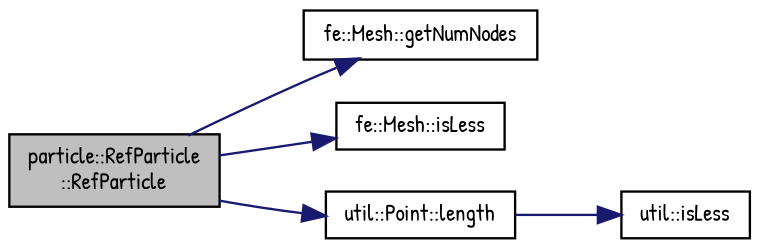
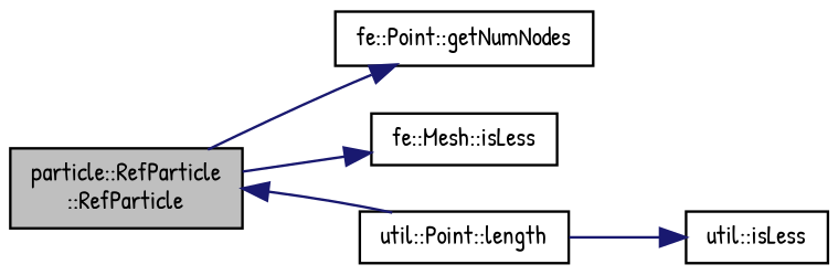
  digraph {
    fontname="Patrick Hand"
    rankdir=LR
    node [color=black fillcolor=white fontname="Patrick Hand" fontsize=10 shape=record style=filled]
    edge [color=midnightblue fontname="Patrick Hand" fontsize=10 labelfontname=Helvetica labelfontsize=10 style=solid]
    n1 [fillcolor=grey75 fontcolor=black height=0.2 label="particle::RefParticle\l::RefParticle" width=0.4]
-   n2 [height=0.2 label="fe::Mesh::getNumNodes" width=0.4]
+   n2 [height=0.2 label="fe::Point::getNumNodes" width=0.4]
    n3 [height=0.2 label="fe::Mesh::isLess" width=0.4]
    n4 [height=0.2 label="util::Point::length" width=0.4]
    n5 [height=0.2 label="util::isLess" width=0.4]
    n1 -> n2
    n1 -> n3
-   n1 -> n4
+   n4 -> n1
    n4 -> n5
  }
